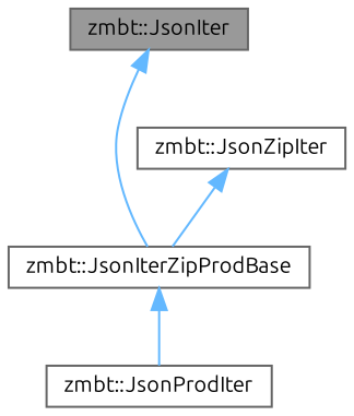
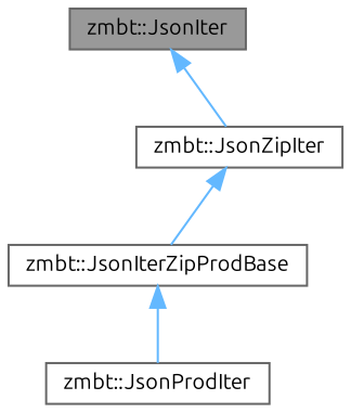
  digraph {
    fontname=Ubuntu
    node [color=gray40 fillcolor=white fontname=Ubuntu fontsize=10 shape=box style=filled]
    edge [color=steelblue1 dir=back fontname=Ubuntu fontsize=10 labelfontname=Helvetica labelfontsize=10 style=solid]
    n1 [fillcolor=grey60 fontcolor=black height=0.2 label="zmbt::JsonIter" width=0.4]
    n2 [height=0.2 label="zmbt::JsonIterZipProdBase" width=0.4]
    n3 [height=0.2 label="zmbt::JsonProdIter" width=0.4]
    n4 [height=0.2 label="zmbt::JsonZipIter" width=0.4]
-   n1 -> n2
+   n1 -> n4
    n2 -> n3
    n4 -> n2
  }
